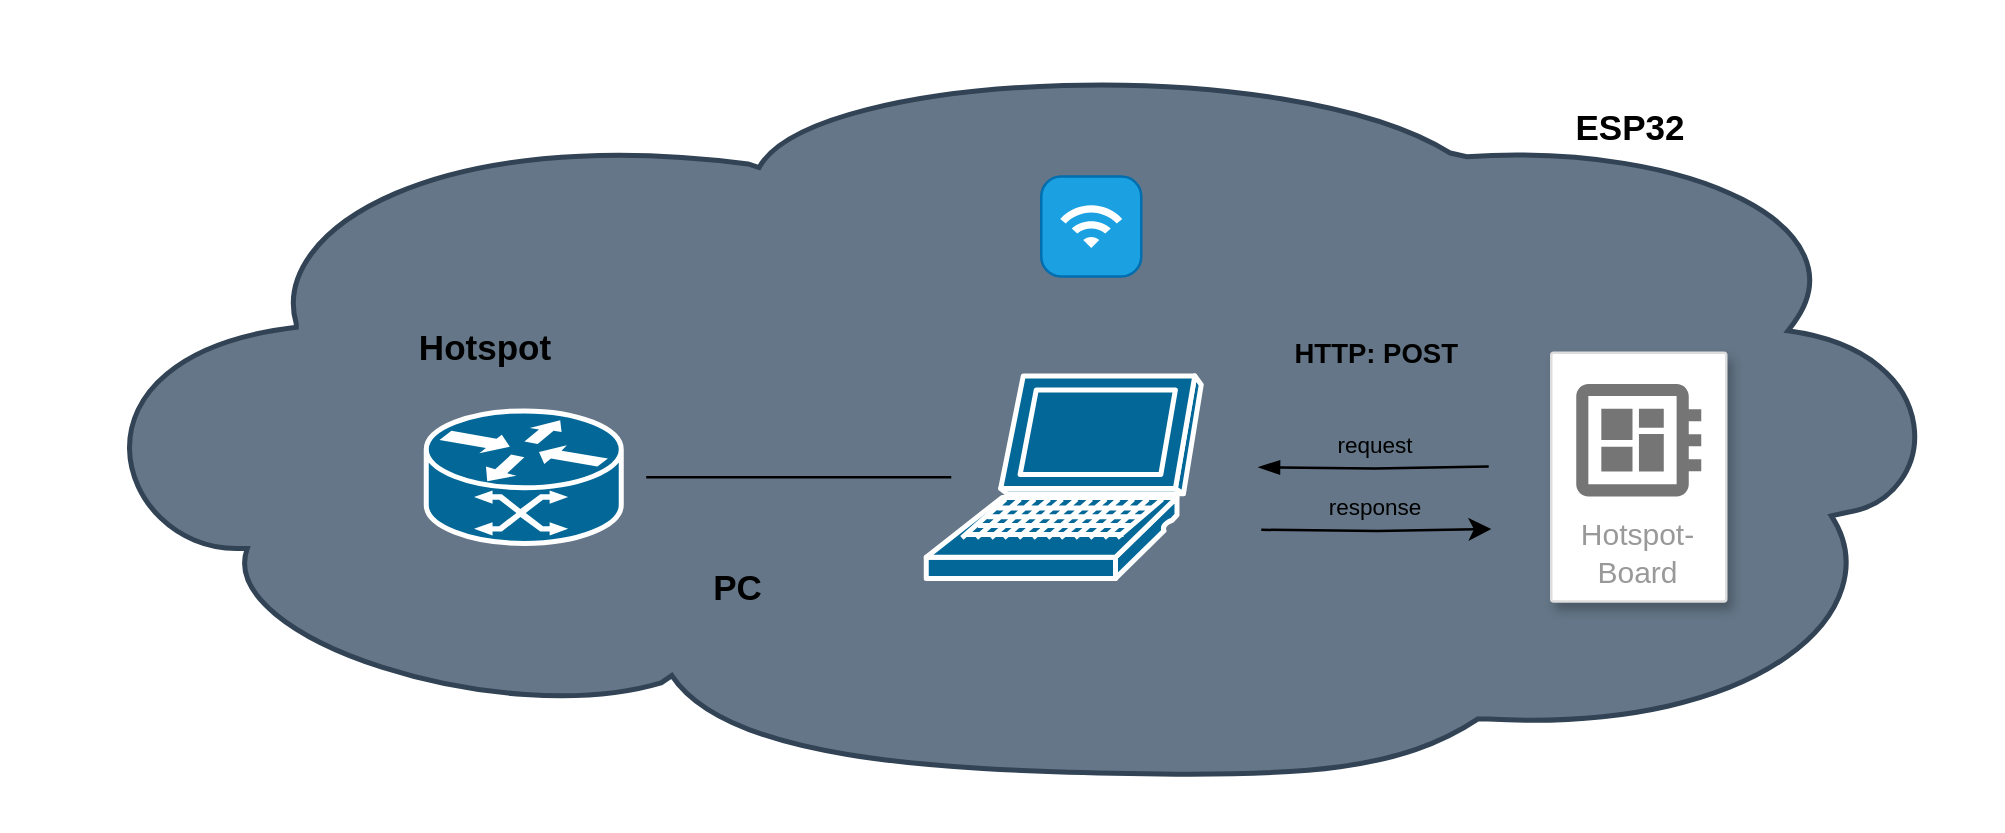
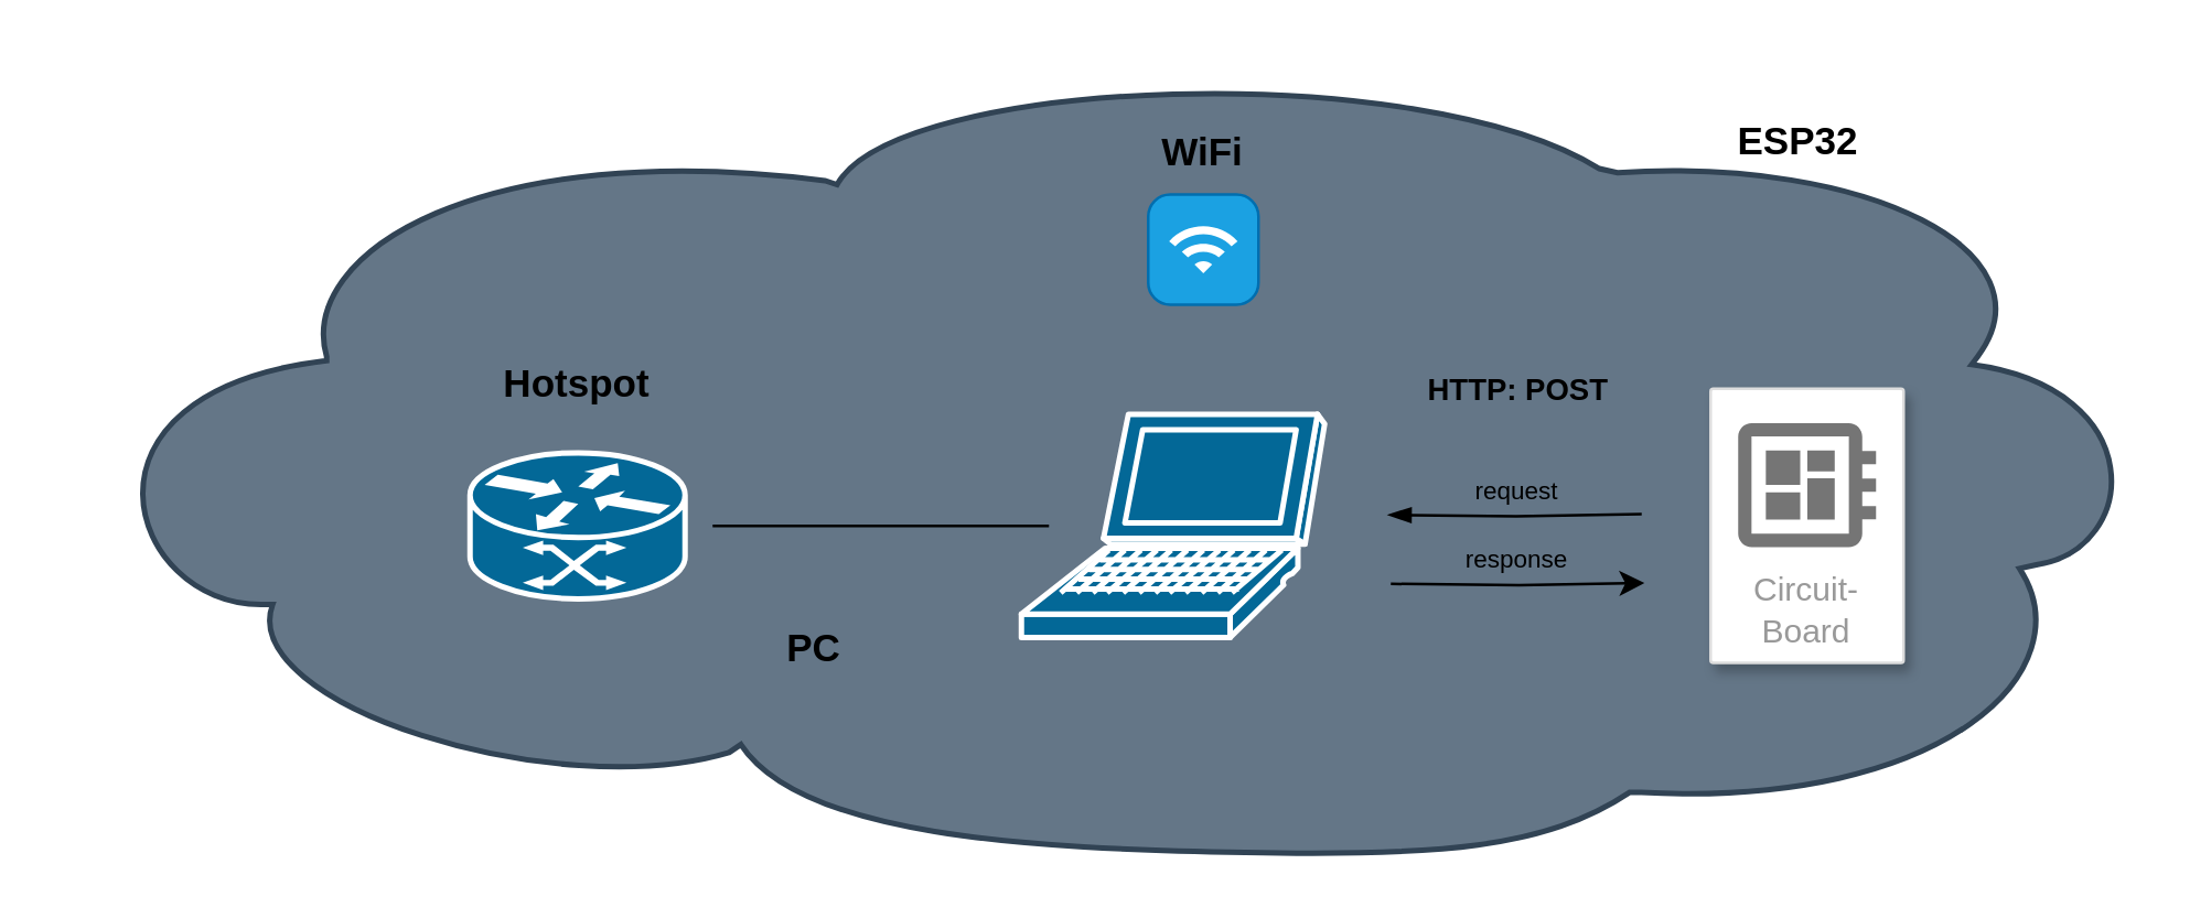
  <mxCell id="0" />
  <mxCell id="1" parent="0" />
  <mxCell id="2" value="" style="shape=mxgraph.cisco.storage.cloud;sketch=0;html=1;pointerEvents=1;dashed=0;fillColor=#647687;strokeColor=#314354;strokeWidth=2;verticalLabelPosition=bottom;verticalAlign=top;align=center;outlineConnect=0;fontColor=#ffffff;" parent="1" vertex="1"><mxGeometry x="20" y="20" width="760" height="290.25" as="geometry" /></mxCell>
  <mxCell id="3" style="edgeStyle=orthogonalEdgeStyle;rounded=0;orthogonalLoop=1;jettySize=auto;html=1;endArrow=none;endFill=0;startArrow=blockThin;startFill=1;" parent="1" edge="1"><mxGeometry relative="1" as="geometry"><mxPoint x="503" y="186.31" as="sourcePoint" /><mxPoint x="595" y="186" as="targetPoint" /></mxGeometry></mxCell>
  <mxCell id="4" style="edgeStyle=orthogonalEdgeStyle;rounded=0;orthogonalLoop=1;jettySize=auto;html=1;endArrow=none;endFill=0;" parent="1" edge="1"><mxGeometry relative="1" as="geometry"><mxPoint x="380" y="190.25" as="sourcePoint" /><mxPoint x="258" y="190.25" as="targetPoint" /></mxGeometry></mxCell>
  <mxCell id="5" value="" style="shape=mxgraph.cisco.computers_and_peripherals.laptop;sketch=0;html=1;pointerEvents=1;dashed=0;fillColor=#036897;strokeColor=#ffffff;strokeWidth=2;verticalLabelPosition=bottom;verticalAlign=top;align=center;outlineConnect=0;shadow=0;" parent="1" vertex="1"><mxGeometry x="370" y="149.75" width="110" height="81" as="geometry" /></mxCell>
- <mxCell id="6" value="Hotspot-Board" style="strokeColor=#dddddd;shadow=1;strokeWidth=1;rounded=1;absoluteArcSize=1;arcSize=2;labelPosition=center;verticalLabelPosition=middle;align=center;verticalAlign=bottom;spacingLeft=0;fontColor=#999999;fontSize=12;whiteSpace=wrap;spacingBottom=2;html=1;" parent="1" vertex="1"><mxGeometry x="620" y="140.5" width="70" height="99.5" as="geometry" /></mxCell>
+ <mxCell id="6" value="Circuit-Board" style="strokeColor=#dddddd;shadow=1;strokeWidth=1;rounded=1;absoluteArcSize=1;arcSize=2;labelPosition=center;verticalLabelPosition=middle;align=center;verticalAlign=bottom;spacingLeft=0;fontColor=#999999;fontSize=12;whiteSpace=wrap;spacingBottom=2;html=1;" parent="1" vertex="1"><mxGeometry x="620" y="140.5" width="70" height="99.5" as="geometry" /></mxCell>
  <mxCell id="7" value="" style="sketch=0;dashed=0;connectable=0;html=1;fillColor=#757575;strokeColor=none;shape=mxgraph.gcp2.circuit_board;part=1;" parent="6" vertex="1"><mxGeometry x="0.5" width="50" height="45" relative="1" as="geometry"><mxPoint x="-25" y="12.5" as="offset" /></mxGeometry></mxCell>
  <mxCell id="8" value="" style="html=1;strokeWidth=1;shadow=0;dashed=0;shape=mxgraph.ios7.misc.wifi;fillColor=#1ba1e2;strokeColor=#006EAF;buttonText=;strokeColor2=#222222;fontSize=8;verticalLabelPosition=bottom;verticalAlign=top;align=center;sketch=0;fontColor=#ffffff;" parent="1" vertex="1"><mxGeometry x="416" y="70" width="40" height="40" as="geometry" /></mxCell>
  <mxCell id="9" value="" style="shape=mxgraph.cisco.routers.atm_router;sketch=0;html=1;pointerEvents=1;dashed=0;fillColor=#036897;strokeColor=#ffffff;strokeWidth=2;verticalLabelPosition=bottom;verticalAlign=top;align=center;outlineConnect=0;" parent="1" vertex="1"><mxGeometry x="170" y="163.75" width="78" height="53" as="geometry" /></mxCell>
- <mxCell id="11" value="Hotspot" style="text;html=1;strokeColor=none;fillColor=none;align=center;verticalAlign=middle;whiteSpace=wrap;rounded=0;fontStyle=1;fontSize=14;" parent="1" vertex="1"><mxGeometry x="164" y="123.75" width="60" height="30" as="geometry" /></mxCell>
+ <mxCell id="10" value="WiFi" style="text;html=1;strokeColor=none;fillColor=none;align=center;verticalAlign=middle;whiteSpace=wrap;rounded=0;fontStyle=1;fontSize=14;" parent="1" vertex="1"><mxGeometry x="406" y="40" width="60" height="30" as="geometry" /></mxCell>
+ <mxCell id="11" value="Hotspot" style="text;html=1;strokeColor=none;fillColor=none;align=center;verticalAlign=middle;whiteSpace=wrap;rounded=0;fontStyle=1;fontSize=14;" parent="1" vertex="1"><mxGeometry x="179" y="123.75" width="60" height="30" as="geometry" /></mxCell>
  <mxCell id="12" value="PC" style="text;html=1;strokeColor=none;fillColor=none;align=center;verticalAlign=middle;whiteSpace=wrap;rounded=0;fontStyle=1;fontSize=14;" parent="1" vertex="1"><mxGeometry x="265" y="220" width="60" height="30" as="geometry" /></mxCell>
  <mxCell id="13" value="ESP32" style="text;html=1;strokeColor=none;fillColor=none;align=center;verticalAlign=middle;whiteSpace=wrap;rounded=0;fontStyle=1;fontSize=14;" parent="1" vertex="1"><mxGeometry x="622" y="35.5" width="60" height="30" as="geometry" /></mxCell>
  <mxCell id="14" value="&lt;span style=&quot;font-size: 11px;&quot;&gt;HTTP: POST&lt;/span&gt;" style="text;html=1;strokeColor=none;fillColor=none;align=center;verticalAlign=middle;whiteSpace=wrap;rounded=0;fontSize=11;fontStyle=1" parent="1" vertex="1"><mxGeometry x="489.5" y="125.5" width="121" height="30" as="geometry" /></mxCell>
  <mxCell id="15" style="edgeStyle=orthogonalEdgeStyle;rounded=0;orthogonalLoop=1;jettySize=auto;html=1;endArrow=classic;endFill=1;startArrow=none;startFill=0;" edge="1" parent="1"><mxGeometry relative="1" as="geometry"><mxPoint x="504" y="211.31" as="sourcePoint" /><mxPoint x="596" y="211" as="targetPoint" /></mxGeometry></mxCell>
  <mxCell id="16" value="&lt;span style=&quot;font-size: 9px;&quot;&gt;request&lt;/span&gt;" style="text;html=1;strokeColor=none;fillColor=none;align=center;verticalAlign=middle;whiteSpace=wrap;rounded=0;fontSize=9;fontStyle=0" vertex="1" parent="1"><mxGeometry x="514" y="167.75" width="72" height="20.13" as="geometry" /></mxCell>
  <mxCell id="17" value="&lt;span style=&quot;font-size: 9px;&quot;&gt;response&lt;/span&gt;" style="text;html=1;strokeColor=none;fillColor=none;align=center;verticalAlign=middle;whiteSpace=wrap;rounded=0;fontSize=9;fontStyle=0" vertex="1" parent="1"><mxGeometry x="514" y="192.62" width="72" height="20.13" as="geometry" /></mxCell>
